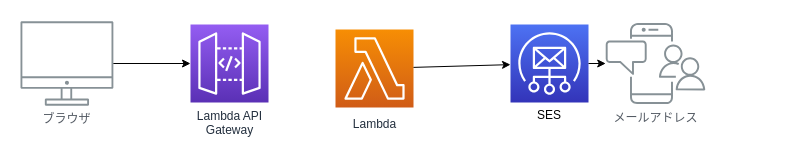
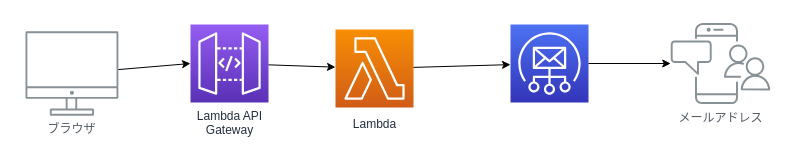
  <mxCell id="0" />
  <mxCell id="1" parent="0" />
- <mxCell id="2" value="ブラウザ" style="outlineConnect=0;gradientColor=none;fontColor=#545B64;strokeColor=none;fillColor=#879196;dashed=0;verticalLabelPosition=bottom;verticalAlign=top;align=center;html=1;fontSize=12;fontStyle=0;aspect=fixed;shape=mxgraph.aws4.illustration_desktop;pointerEvents=1;labelBackgroundColor=#ffffff;" parent="1" vertex="1"><mxGeometry x="20" y="20.75" width="92.86" height="84.5" as="geometry" /></mxCell>
+ <mxCell id="2" value="ブラウザ" style="outlineConnect=0;gradientColor=none;fontColor=#545B64;strokeColor=none;fillColor=#879196;dashed=0;verticalLabelPosition=bottom;verticalAlign=top;align=center;html=1;fontSize=12;fontStyle=0;aspect=fixed;shape=mxgraph.aws4.illustration_desktop;pointerEvents=1;labelBackgroundColor=#ffffff;" parent="1" vertex="1"><mxGeometry x="25" y="30.75" width="92.86" height="84.5" as="geometry" /></mxCell>
  <mxCell id="3" value="Lambda" style="outlineConnect=0;fontColor=#232F3E;gradientColor=#F78E04;gradientDirection=north;fillColor=#D05C17;strokeColor=#ffffff;dashed=0;verticalLabelPosition=bottom;verticalAlign=top;align=center;html=1;fontSize=12;fontStyle=0;aspect=fixed;shape=mxgraph.aws4.resourceIcon;resIcon=mxgraph.aws4.lambda;labelBackgroundColor=#ffffff;spacingTop=3;" parent="1" vertex="1"><mxGeometry x="335" y="29" width="78" height="78" as="geometry" /></mxCell>
  <mxCell id="4" value="Lambda API&lt;br&gt;Gateway&lt;br&gt;" style="outlineConnect=0;fontColor=#232F3E;gradientColor=#945DF2;gradientDirection=north;fillColor=#5A30B5;strokeColor=#ffffff;dashed=0;verticalLabelPosition=bottom;verticalAlign=top;align=center;html=1;fontSize=12;fontStyle=0;aspect=fixed;shape=mxgraph.aws4.resourceIcon;resIcon=mxgraph.aws4.api_gateway;labelBackgroundColor=#ffffff;" parent="1" vertex="1"><mxGeometry x="190" y="24" width="78" height="78" as="geometry" /></mxCell>
  <mxCell id="5" value="" style="outlineConnect=0;fontColor=#232F3E;gradientColor=#4D72F3;gradientDirection=north;fillColor=#3334B9;strokeColor=#ffffff;dashed=0;verticalLabelPosition=bottom;verticalAlign=top;align=center;html=1;fontSize=12;fontStyle=0;aspect=fixed;shape=mxgraph.aws4.resourceIcon;resIcon=mxgraph.aws4.simple_email_service;" parent="1" vertex="1"><mxGeometry x="510" y="24" width="78" height="78" as="geometry" /></mxCell>
- <mxCell id="6" value="メールアドレス" style="outlineConnect=0;gradientColor=none;fontColor=#545B64;strokeColor=none;fillColor=#879196;dashed=0;verticalLabelPosition=bottom;verticalAlign=top;align=center;html=1;fontSize=12;fontStyle=0;aspect=fixed;shape=mxgraph.aws4.illustration_notification;pointerEvents=1;labelBackgroundColor=#ffffff;" parent="1" vertex="1"><mxGeometry x="605" y="22.5" width="100" height="81" as="geometry" /></mxCell>
- <mxCell id="7" value="SES" style="text;html=1;strokeColor=none;fillColor=none;align=center;verticalAlign=middle;whiteSpace=wrap;rounded=0;" parent="1" vertex="1"><mxGeometry x="529" y="105.25" width="40" height="20" as="geometry" /></mxCell>
+ <mxCell id="6" value="メールアドレス" style="outlineConnect=0;gradientColor=none;fontColor=#545B64;strokeColor=none;fillColor=#879196;dashed=0;verticalLabelPosition=bottom;verticalAlign=top;align=center;html=1;fontSize=12;fontStyle=0;aspect=fixed;shape=mxgraph.aws4.illustration_notification;pointerEvents=1;labelBackgroundColor=#ffffff;" parent="1" vertex="1"><mxGeometry x="670" y="22.5" width="100" height="81" as="geometry" /></mxCell>
  <mxCell id="8" value="" style="endArrow=classic;html=1;" parent="1" source="2" edge="1"><mxGeometry width="50" height="50" relative="1" as="geometry"><mxPoint x="130" y="143" as="sourcePoint" /><mxPoint x="190" y="63" as="targetPoint" /></mxGeometry></mxCell>
+ <mxCell id="9" value="" style="endArrow=classic;html=1;" parent="1" source="4" target="3" edge="1"><mxGeometry width="50" height="50" relative="1" as="geometry"><mxPoint x="272.86" y="62.5" as="sourcePoint" /><mxPoint x="350" y="62.5" as="targetPoint" /></mxGeometry></mxCell>
  <mxCell id="10" value="" style="endArrow=classic;html=1;" parent="1" source="3" target="5" edge="1"><mxGeometry width="50" height="50" relative="1" as="geometry"><mxPoint x="432.86" y="62.5" as="sourcePoint" /><mxPoint x="510" y="62.5" as="targetPoint" /></mxGeometry></mxCell>
  <mxCell id="11" value="" style="endArrow=classic;html=1;" parent="1" source="5" target="6" edge="1"><mxGeometry width="50" height="50" relative="1" as="geometry"><mxPoint x="588" y="62.5" as="sourcePoint" /><mxPoint x="665.14" y="62.5" as="targetPoint" /></mxGeometry></mxCell>
